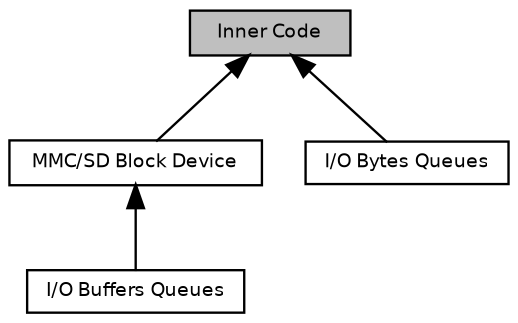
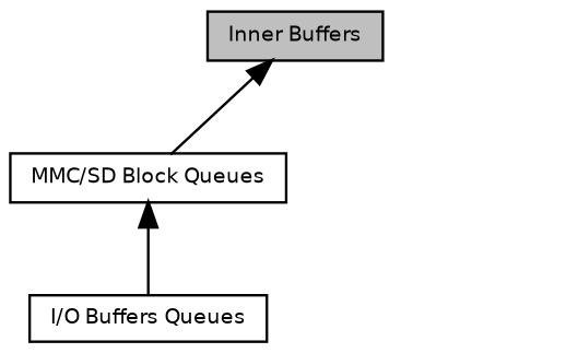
  digraph {
    rankdir=TB
    node [color=black fontname=Helvetica fontsize=8 shape=record]
    edge [dir=back fontname=Helvetica fontsize=8 labelfontname=Helvetica labelfontsize=8 shape=plaintext style=solid]
-   n1 [height=0.2 label="MMC/SD Block Device" width=0.4]
+   n1 [height=0.2 label="MMC/SD Block Queues" width=0.4]
    n2 [height=0.2 label="I/O Buffers Queues" width=0.4]
-   n3 [fillcolor=grey75 fontcolor=black height=0.2 label="Inner Code" style=filled width=0.4]
-   n4 [height=0.2 label="I/O Bytes Queues" width=0.4]
+   n3 [fillcolor=grey75 fontcolor=black height=0.2 label="Inner Buffers" style=filled width=0.4]
    n1 -> n2
    n3 -> n1
-   n3 -> n4
  }
